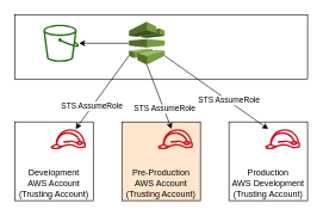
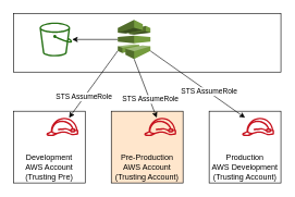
  <mxCell id="0" />
  <mxCell id="1" parent="0" />
  <mxCell id="2" value="" style="rounded=0;whiteSpace=wrap;html=1;" parent="1" vertex="1"><mxGeometry x="20" y="20" width="410" height="90" as="geometry" /></mxCell>
- <mxCell id="3" value="Development&lt;br&gt;AWS Account&lt;br&gt;(Trusting Account)" style="rounded=0;whiteSpace=wrap;html=1;verticalAlign=bottom;" parent="1" vertex="1"><mxGeometry x="20" y="170" width="110" height="110" as="geometry" /></mxCell>
+ <mxCell id="3" value="Development&lt;br&gt;AWS Account&lt;br&gt;(Trusting Pre)" style="rounded=0;whiteSpace=wrap;html=1;verticalAlign=bottom;" parent="1" vertex="1"><mxGeometry x="20" y="170" width="110" height="110" as="geometry" /></mxCell>
  <mxCell id="4" value="Pre-Production&lt;br&gt;AWS Account&lt;br&gt;(Trusting Account)" style="rounded=0;whiteSpace=wrap;html=1;verticalAlign=bottom;fillColor=#ffe6cc;" parent="1" vertex="1"><mxGeometry x="170" y="170" width="110" height="110" as="geometry" /></mxCell>
  <mxCell id="5" value="Production&lt;br&gt;AWS Development&lt;br&gt;(Trusting Account)" style="rounded=0;whiteSpace=wrap;html=1;verticalAlign=bottom;" parent="1" vertex="1"><mxGeometry x="320" y="170" width="110" height="110" as="geometry" /></mxCell>
  <mxCell id="6" value="" style="edgeStyle=orthogonalEdgeStyle;rounded=0;orthogonalLoop=1;jettySize=auto;html=1;startArrow=none;startFill=0;endArrow=classic;endFill=1;" parent="1" source="9" target="10" edge="1"><mxGeometry relative="1" as="geometry" /></mxCell>
  <mxCell id="7" value="" style="rounded=0;orthogonalLoop=1;jettySize=auto;html=1;startArrow=none;startFill=0;endArrow=classic;endFill=1;exitX=0;exitY=0.79;exitDx=0;exitDy=0;exitPerimeter=0;" parent="1" source="9" target="15" edge="1"><mxGeometry relative="1" as="geometry" /></mxCell>
  <mxCell id="8" value="STS AssumeRole" style="edgeLabel;html=1;align=center;verticalAlign=middle;resizable=0;points=[];" vertex="1" connectable="0" parent="7"><mxGeometry x="0.367" y="-1" relative="1" as="geometry"><mxPoint as="offset" /></mxGeometry></mxCell>
  <mxCell id="9" value="" style="outlineConnect=0;dashed=0;verticalLabelPosition=bottom;verticalAlign=top;align=center;html=1;shape=mxgraph.aws3.codepipeline;fillColor=#759C3E;gradientColor=none;aspect=fixed;" parent="1" vertex="1"><mxGeometry x="180" y="30" width="50" height="60" as="geometry" /></mxCell>
  <mxCell id="10" value="" style="outlineConnect=0;fontColor=#232F3E;gradientColor=none;fillColor=#277116;strokeColor=none;dashed=0;verticalLabelPosition=bottom;verticalAlign=top;align=center;html=1;fontSize=12;fontStyle=0;aspect=fixed;pointerEvents=1;shape=mxgraph.aws4.bucket;" parent="1" vertex="1"><mxGeometry x="60" y="34" width="50" height="52" as="geometry" /></mxCell>
  <mxCell id="11" value="" style="rounded=0;orthogonalLoop=1;jettySize=auto;html=1;startArrow=none;startFill=0;endArrow=classic;endFill=1;exitX=0.5;exitY=1;exitDx=0;exitDy=0;exitPerimeter=0;" parent="1" source="9" target="16" edge="1"><mxGeometry relative="1" as="geometry"><mxPoint x="92.857" y="100" as="sourcePoint" /><mxPoint x="87.143" y="180" as="targetPoint" /></mxGeometry></mxCell>
  <mxCell id="12" value="STS AssumeRole" style="edgeLabel;html=1;align=center;verticalAlign=middle;resizable=0;points=[];" vertex="1" connectable="0" parent="11"><mxGeometry x="0.364" y="1" relative="1" as="geometry"><mxPoint as="offset" /></mxGeometry></mxCell>
  <mxCell id="13" value="" style="rounded=0;orthogonalLoop=1;jettySize=auto;html=1;startArrow=none;startFill=0;endArrow=classic;endFill=1;" parent="1" source="9" target="17" edge="1"><mxGeometry relative="1" as="geometry"><mxPoint x="95" y="100" as="sourcePoint" /><mxPoint x="235" y="180" as="targetPoint" /></mxGeometry></mxCell>
  <mxCell id="14" value="STS AssumeRole" style="edgeLabel;html=1;align=center;verticalAlign=middle;resizable=0;points=[];" vertex="1" connectable="0" parent="13"><mxGeometry x="0.232" y="1" relative="1" as="geometry"><mxPoint as="offset" /></mxGeometry></mxCell>
  <mxCell id="15" value="" style="outlineConnect=0;fontColor=#232F3E;gradientColor=none;fillColor=#C7131F;strokeColor=none;dashed=0;verticalLabelPosition=bottom;verticalAlign=top;align=center;html=1;fontSize=12;fontStyle=0;aspect=fixed;pointerEvents=1;shape=mxgraph.aws4.role;" vertex="1" parent="1"><mxGeometry x="70" y="180" width="50" height="28.21" as="geometry" /></mxCell>
  <mxCell id="16" value="" style="outlineConnect=0;fontColor=#232F3E;gradientColor=none;fillColor=#C7131F;strokeColor=none;dashed=0;verticalLabelPosition=bottom;verticalAlign=top;align=center;html=1;fontSize=12;fontStyle=0;aspect=fixed;pointerEvents=1;shape=mxgraph.aws4.role;" vertex="1" parent="1"><mxGeometry x="220" y="180" width="50" height="28.21" as="geometry" /></mxCell>
  <mxCell id="17" value="" style="outlineConnect=0;fontColor=#232F3E;gradientColor=none;fillColor=#C7131F;strokeColor=none;dashed=0;verticalLabelPosition=bottom;verticalAlign=top;align=center;html=1;fontSize=12;fontStyle=0;aspect=fixed;pointerEvents=1;shape=mxgraph.aws4.role;" vertex="1" parent="1"><mxGeometry x="370" y="180" width="50" height="28.21" as="geometry" /></mxCell>
